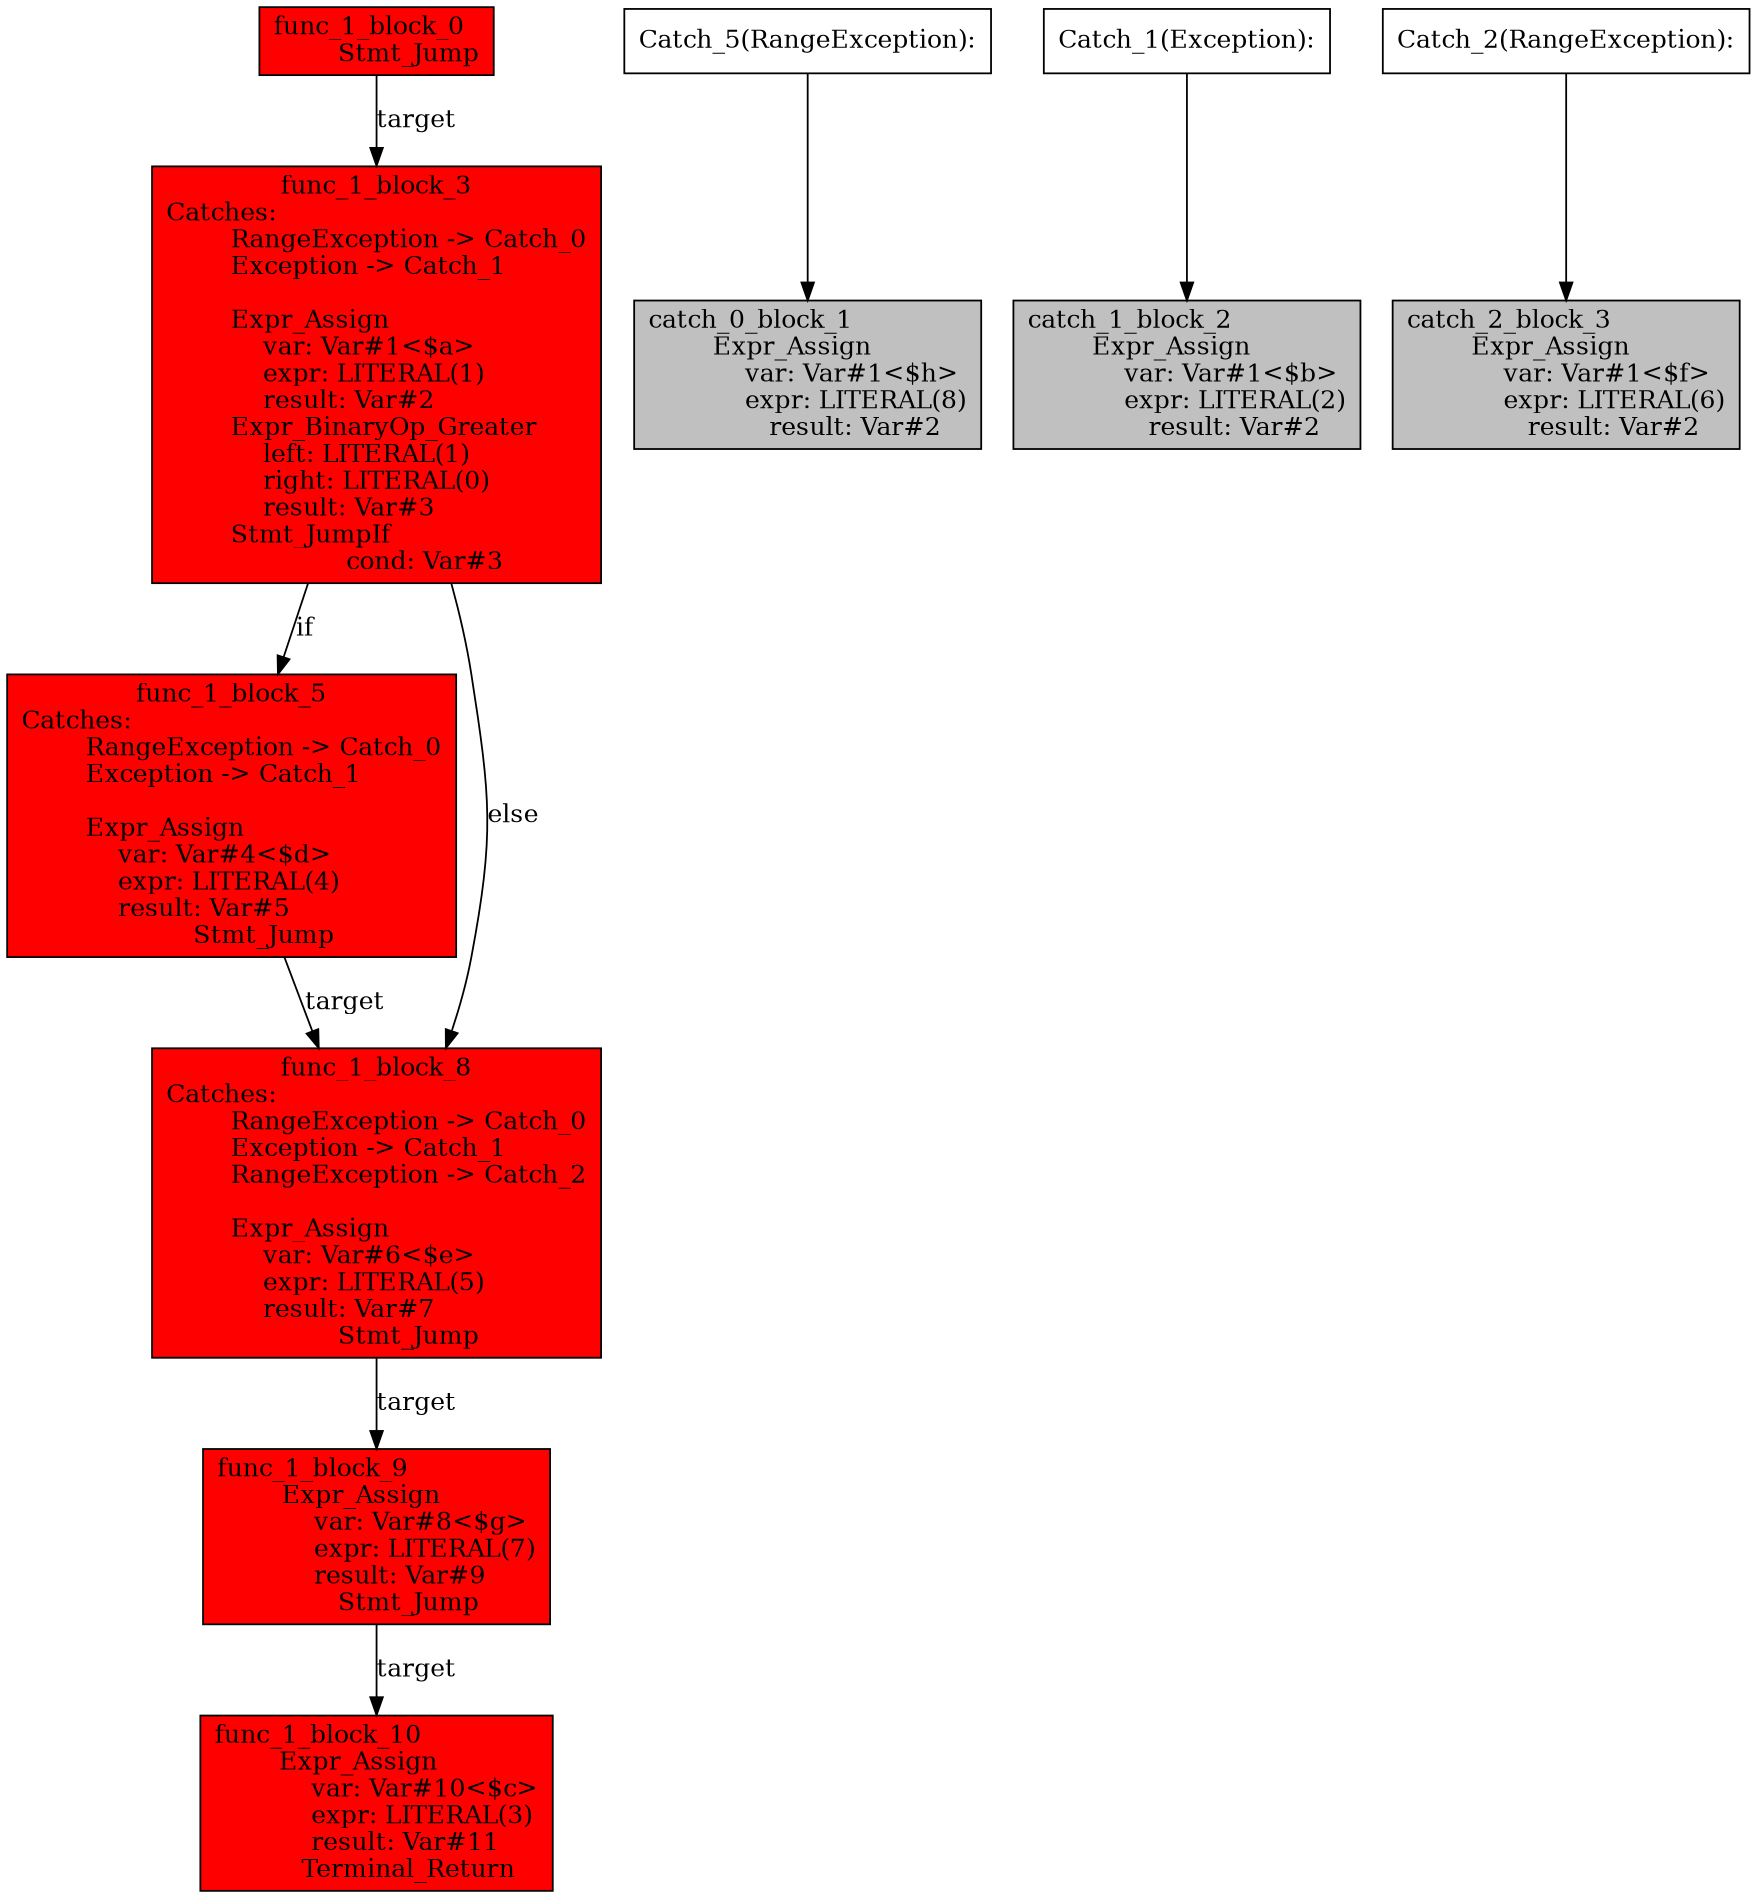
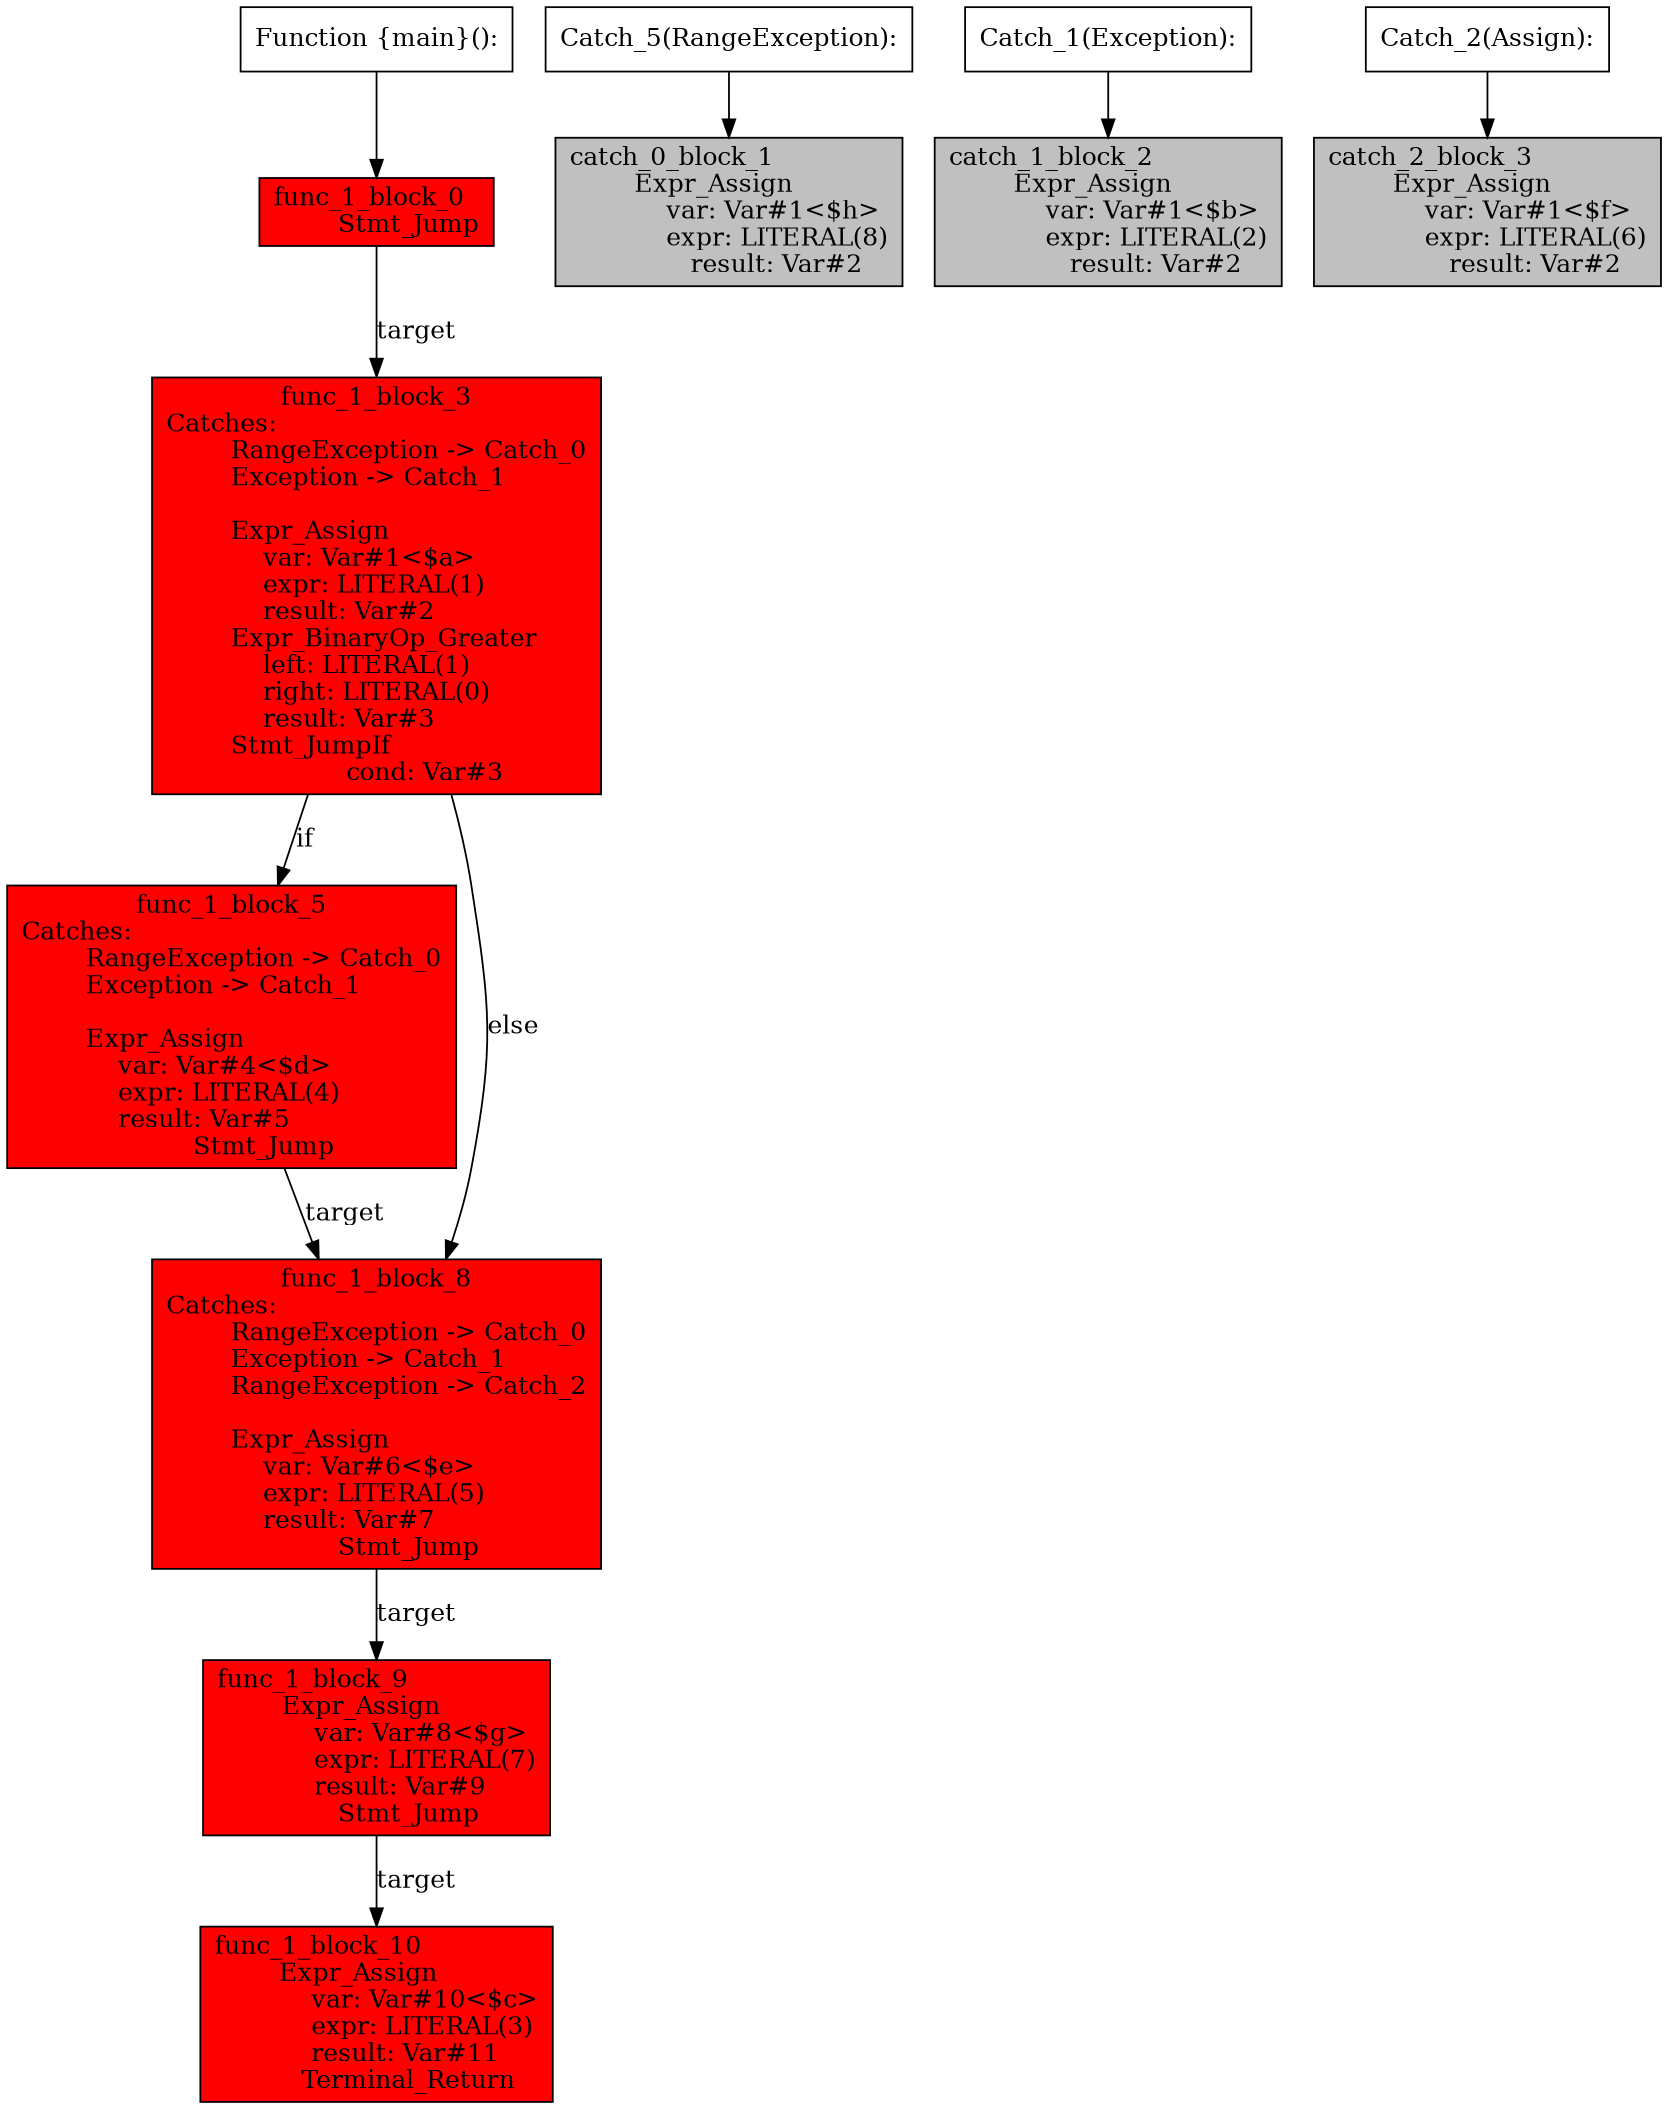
  digraph {
    node [fillcolor=red shape=rect style=filled]
    n1 [label="func_1_block_0\l        Stmt_Jump"]
    n2 [label="func_1_block_3\nCatches:\l        RangeException -> Catch_0\l        Exception -> Catch_1\l        \l        Expr_Assign\l            var: Var#1<$a>\l            expr: LITERAL(1)\l            result: Var#2\l        Expr_BinaryOp_Greater\l            left: LITERAL(1)\l            right: LITERAL(0)\l            result: Var#3\l        Stmt_JumpIf\l            cond: Var#3"]
    n3 [label="func_1_block_5\nCatches:\l        RangeException -> Catch_0\l        Exception -> Catch_1\l        \l        Expr_Assign\l            var: Var#4<$d>\l            expr: LITERAL(4)\l            result: Var#5\l        Stmt_Jump"]
    n4 [label="func_1_block_8\nCatches:\l        RangeException -> Catch_0\l        Exception -> Catch_1\l        RangeException -> Catch_2\l        \l        Expr_Assign\l            var: Var#6<$e>\l            expr: LITERAL(5)\l            result: Var#7\l        Stmt_Jump"]
    n5 [label="func_1_block_9\l        Expr_Assign\l            var: Var#8<$g>\l            expr: LITERAL(7)\l            result: Var#9\l        Stmt_Jump"]
    n6 [label="func_1_block_10\l        Expr_Assign\l            var: Var#10<$c>\l            expr: LITERAL(3)\l            result: Var#11\l        Terminal_Return"]
+   n7 [label="Function {main}():" fillcolor="" style=""]
    n8 [label="Catch_5(RangeException):" fillcolor="" style=""]
    n9 [fillcolor=gray label="catch_0_block_1\l        Expr_Assign\l            var: Var#1<$h>\l            expr: LITERAL(8)\l            result: Var#2"]
    n10 [label="Catch_1(Exception):" fillcolor="" style=""]
    n11 [fillcolor=gray label="catch_1_block_2\l        Expr_Assign\l            var: Var#1<$b>\l            expr: LITERAL(2)\l            result: Var#2"]
-   n12 [label="Catch_2(RangeException):" fillcolor="" style=""]
+   n12 [label="Catch_2(Assign):" fillcolor="" style=""]
    n13 [fillcolor=gray label="catch_2_block_3\l        Expr_Assign\l            var: Var#1<$f>\l            expr: LITERAL(6)\l            result: Var#2"]
    n1 -> n2 [label=target]
    n2 -> n3 [label=if]
    n2 -> n4 [label=else]
    n3 -> n4 [label=target]
    n4 -> n5 [label=target]
    n5 -> n6 [label=target]
+   n7 -> n1
    n8 -> n9
    n10 -> n11
    n12 -> n13
  }
